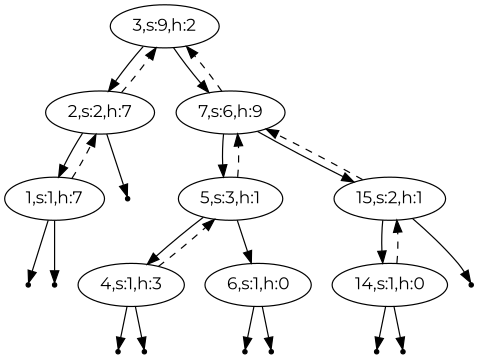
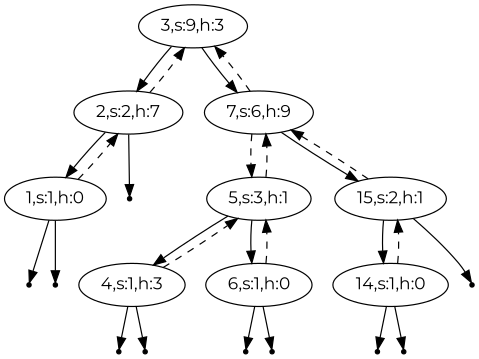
  digraph {
    fontname=Montserrat
    node [fontname=Montserrat shape=point]
    edge [fontname=Montserrat]
-   n1 [label="3,s:9,h:2" shape=""]
+   n1 [label="3,s:9,h:3" shape=""]
    n2 [label="2,s:2,h:7" shape=""]
    n3 [label="7,s:6,h:9" shape=""]
-   n4 [label="1,s:1,h:7" shape=""]
+   n4 [label="1,s:1,h:0" shape=""]
    nullr2
    n6 [label="5,s:3,h:1" shape=""]
    n7 [label="15,s:2,h:1" shape=""]
    nulll1
    nullr1
    n10 [label="4,s:1,h:3" shape=""]
    nulll4
    nullr4
    n13 [label="6,s:1,h:0" shape=""]
    nulll6
    nullr6
    n16 [label="14,s:1,h:0" shape=""]
    nullr15
    nulll14
    nullr14
    subgraph sub_1 {
      rank=same
      n1
    }
    n1 -> n2
    n1 -> n3
    n2 -> n1 [style=dashed]
    n2 -> n4
    n2 -> nullr2
    n3 -> n1 [style=dashed]
-   n3 -> n6
+   n3 -> n6 [style=dashed]
    n3 -> n7
    n4 -> n2 [style=dashed]
    n4 -> nulll1
    n4 -> nullr1
    n6 -> n3 [style=dashed]
    n6 -> n10
    n6 -> n13
    n7 -> n3 [style=dashed]
    n7 -> n16
    n7 -> nullr15
    n10 -> n6 [style=dashed]
    n10 -> nulll4
    n10 -> nullr4
+   n13 -> n6 [style=dashed]
    n13 -> nulll6
    n13 -> nullr6
    n16 -> n7 [style=dashed]
    n16 -> nulll14
    n16 -> nullr14
  }
